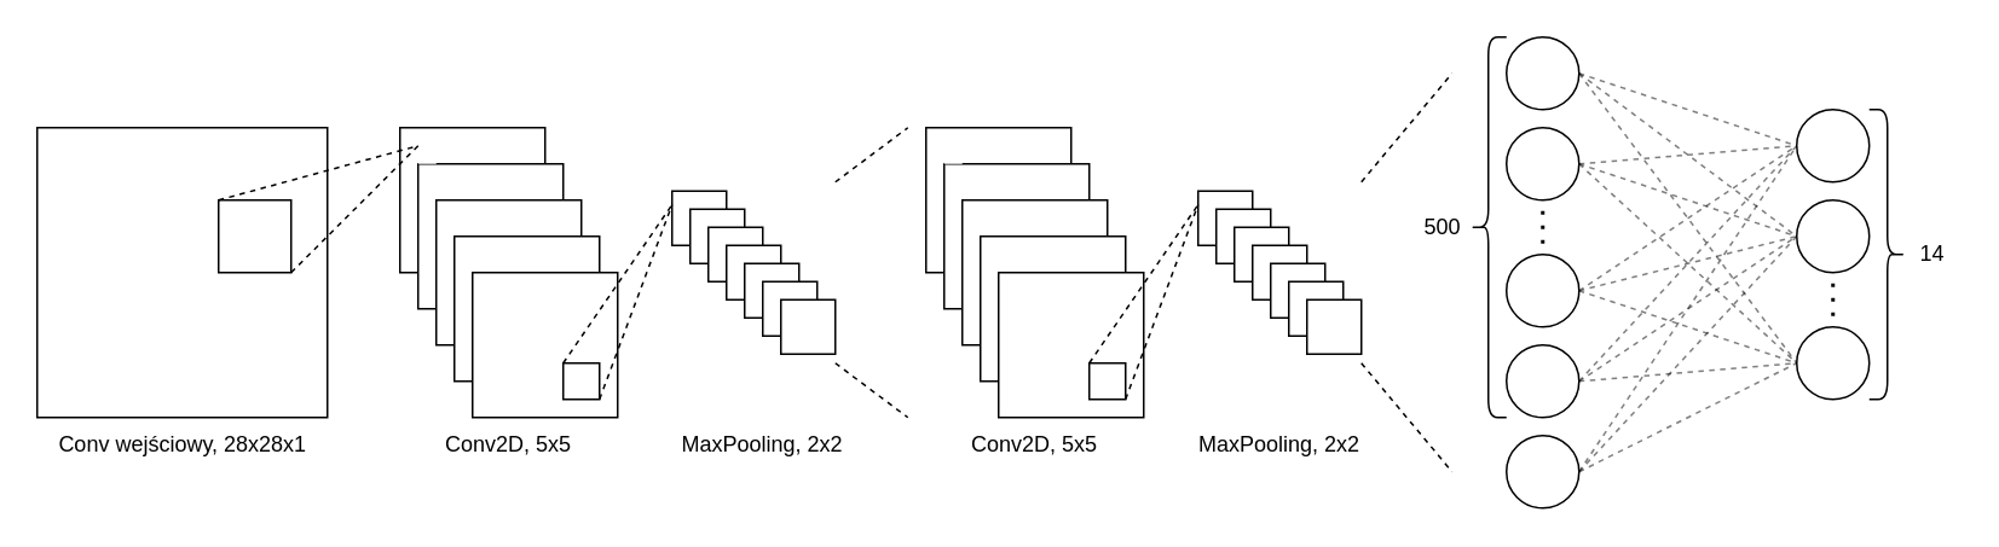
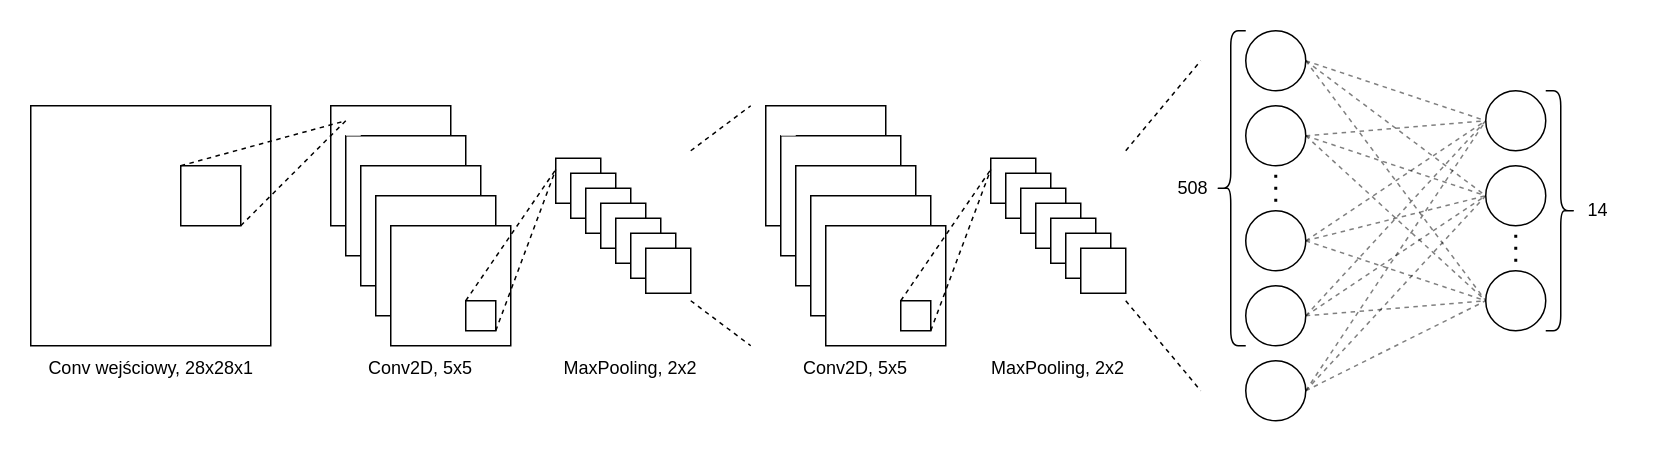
  <mxCell id="0" />
  <mxCell id="1" parent="0" />
  <mxCell id="2" value="" style="whiteSpace=wrap;html=1;aspect=fixed;" vertex="1" parent="1"><mxGeometry x="220" y="70" width="80" height="80" as="geometry" /></mxCell>
  <mxCell id="3" value="" style="whiteSpace=wrap;html=1;aspect=fixed;" vertex="1" parent="1"><mxGeometry x="230" y="90" width="80" height="80" as="geometry" /></mxCell>
  <mxCell id="4" value="" style="whiteSpace=wrap;html=1;aspect=fixed;" vertex="1" parent="1"><mxGeometry x="240" y="110" width="80" height="80" as="geometry" /></mxCell>
  <mxCell id="5" value="" style="whiteSpace=wrap;html=1;aspect=fixed;" vertex="1" parent="1"><mxGeometry x="250" y="130" width="80" height="80" as="geometry" /></mxCell>
  <mxCell id="6" value="" style="whiteSpace=wrap;html=1;aspect=fixed;" vertex="1" parent="1"><mxGeometry x="260" y="150" width="80" height="80" as="geometry" /></mxCell>
  <mxCell id="7" value="" style="ellipse;whiteSpace=wrap;html=1;aspect=fixed;" vertex="1" parent="1"><mxGeometry x="830" y="20" width="40" height="40" as="geometry" /></mxCell>
  <mxCell id="8" value="" style="ellipse;whiteSpace=wrap;html=1;aspect=fixed;" vertex="1" parent="1"><mxGeometry x="830" y="190" width="40" height="40" as="geometry" /></mxCell>
  <mxCell id="9" value="" style="ellipse;whiteSpace=wrap;html=1;aspect=fixed;" vertex="1" parent="1"><mxGeometry x="830" y="140" width="40" height="40" as="geometry" /></mxCell>
  <mxCell id="10" value="" style="ellipse;whiteSpace=wrap;html=1;aspect=fixed;" vertex="1" parent="1"><mxGeometry x="830" y="70" width="40" height="40" as="geometry" /></mxCell>
  <mxCell id="11" value="" style="endArrow=none;dashed=1;html=1;dashPattern=1 3;strokeWidth=2;rounded=0;" edge="1" parent="1"><mxGeometry width="50" height="50" relative="1" as="geometry"><mxPoint x="850" y="134" as="sourcePoint" /><mxPoint x="850" y="115" as="targetPoint" /></mxGeometry></mxCell>
  <mxCell id="12" value="" style="ellipse;whiteSpace=wrap;html=1;aspect=fixed;" vertex="1" parent="1"><mxGeometry x="830" y="240" width="40" height="40" as="geometry" /></mxCell>
  <mxCell id="13" value="" style="ellipse;whiteSpace=wrap;html=1;aspect=fixed;" vertex="1" parent="1"><mxGeometry x="990" y="60" width="40" height="40" as="geometry" /></mxCell>
  <mxCell id="14" value="" style="ellipse;whiteSpace=wrap;html=1;aspect=fixed;" vertex="1" parent="1"><mxGeometry x="990" y="180" width="40" height="40" as="geometry" /></mxCell>
  <mxCell id="15" value="" style="ellipse;whiteSpace=wrap;html=1;aspect=fixed;" vertex="1" parent="1"><mxGeometry x="990" y="110" width="40" height="40" as="geometry" /></mxCell>
  <mxCell id="16" value="" style="endArrow=none;dashed=1;html=1;dashPattern=1 3;strokeWidth=2;rounded=0;" edge="1" parent="1"><mxGeometry width="50" height="50" relative="1" as="geometry"><mxPoint x="1010" y="174" as="sourcePoint" /><mxPoint x="1010" y="155" as="targetPoint" /></mxGeometry></mxCell>
  <mxCell id="17" value="" style="shape=curlyBracket;whiteSpace=wrap;html=1;rounded=1;flipH=1;labelPosition=right;verticalLabelPosition=middle;align=left;verticalAlign=middle;" vertex="1" parent="1"><mxGeometry x="1030" y="60" width="20" height="160" as="geometry" /></mxCell>
  <mxCell id="18" value="" style="shape=curlyBracket;whiteSpace=wrap;html=1;rounded=1;labelPosition=left;verticalLabelPosition=middle;align=right;verticalAlign=middle;size=0.5;" vertex="1" parent="1"><mxGeometry x="810" y="20" width="20" height="210" as="geometry" /></mxCell>
  <mxCell id="19" value="" style="endArrow=none;dashed=1;html=1;rounded=0;exitX=1;exitY=0.5;exitDx=0;exitDy=0;entryX=0;entryY=0.5;entryDx=0;entryDy=0;opacity=50;" edge="1" parent="1" source="7" target="13"><mxGeometry width="50" height="50" relative="1" as="geometry"><mxPoint x="883" y="35" as="sourcePoint" /><mxPoint x="1003" y="-5" as="targetPoint" /></mxGeometry></mxCell>
  <mxCell id="20" value="" style="endArrow=none;dashed=1;html=1;rounded=0;exitX=1;exitY=0.5;exitDx=0;exitDy=0;opacity=50;entryX=0;entryY=0.5;entryDx=0;entryDy=0;" edge="1" parent="1" source="8" target="13"><mxGeometry width="50" height="50" relative="1" as="geometry"><mxPoint x="883" y="35" as="sourcePoint" /><mxPoint x="880" y="180" as="targetPoint" /></mxGeometry></mxCell>
  <mxCell id="21" value="" style="endArrow=none;dashed=1;html=1;rounded=0;entryX=0;entryY=0.5;entryDx=0;entryDy=0;opacity=50;exitX=1;exitY=0.5;exitDx=0;exitDy=0;" edge="1" parent="1" source="7" target="15"><mxGeometry width="50" height="50" relative="1" as="geometry"><mxPoint x="883" y="35" as="sourcePoint" /><mxPoint x="1003" y="45" as="targetPoint" /></mxGeometry></mxCell>
  <mxCell id="22" value="" style="endArrow=none;dashed=1;html=1;rounded=0;entryX=0;entryY=0.5;entryDx=0;entryDy=0;opacity=50;exitX=1;exitY=0.5;exitDx=0;exitDy=0;" edge="1" parent="1" source="7" target="14"><mxGeometry width="50" height="50" relative="1" as="geometry"><mxPoint x="883" y="35" as="sourcePoint" /><mxPoint x="1003" y="115" as="targetPoint" /></mxGeometry></mxCell>
  <mxCell id="23" value="" style="endArrow=none;dashed=1;html=1;rounded=0;entryX=0;entryY=0.5;entryDx=0;entryDy=0;exitX=1;exitY=0.5;exitDx=0;exitDy=0;opacity=50;" edge="1" parent="1" source="10" target="13"><mxGeometry width="50" height="50" relative="1" as="geometry"><mxPoint x="884" y="95" as="sourcePoint" /><mxPoint x="1004" y="5" as="targetPoint" /></mxGeometry></mxCell>
  <mxCell id="24" value="" style="endArrow=none;dashed=1;html=1;rounded=0;entryX=0;entryY=0.5;entryDx=0;entryDy=0;exitX=1;exitY=0.5;exitDx=0;exitDy=0;opacity=50;" edge="1" parent="1" source="10" target="15"><mxGeometry width="50" height="50" relative="1" as="geometry"><mxPoint x="884" y="95" as="sourcePoint" /><mxPoint x="1003" y="55" as="targetPoint" /></mxGeometry></mxCell>
  <mxCell id="25" value="" style="endArrow=none;dashed=1;html=1;rounded=0;entryX=0;entryY=0.5;entryDx=0;entryDy=0;opacity=50;exitX=1;exitY=0.5;exitDx=0;exitDy=0;" edge="1" parent="1" source="10" target="14"><mxGeometry width="50" height="50" relative="1" as="geometry"><mxPoint x="884" y="95" as="sourcePoint" /><mxPoint x="1004" y="125" as="targetPoint" /></mxGeometry></mxCell>
  <mxCell id="26" value="" style="endArrow=none;dashed=1;html=1;rounded=0;exitX=1;exitY=0.5;exitDx=0;exitDy=0;entryX=0;entryY=0.5;entryDx=0;entryDy=0;opacity=50;" edge="1" parent="1" source="12" target="13"><mxGeometry width="50" height="50" relative="1" as="geometry"><mxPoint x="884" y="95" as="sourcePoint" /><mxPoint x="1004" y="175" as="targetPoint" /></mxGeometry></mxCell>
  <mxCell id="27" value="" style="endArrow=none;dashed=1;html=1;rounded=0;entryX=0;entryY=0.5;entryDx=0;entryDy=0;exitX=1;exitY=0.5;exitDx=0;exitDy=0;opacity=50;" edge="1" parent="1" source="9" target="15"><mxGeometry width="50" height="50" relative="1" as="geometry"><mxPoint x="884" y="165" as="sourcePoint" /><mxPoint x="1004" y="5" as="targetPoint" /></mxGeometry></mxCell>
  <mxCell id="28" value="" style="endArrow=none;dashed=1;html=1;rounded=0;exitX=1;exitY=0.5;exitDx=0;exitDy=0;entryX=0;entryY=0.5;entryDx=0;entryDy=0;opacity=50;" edge="1" parent="1" source="9" target="13"><mxGeometry width="50" height="50" relative="1" as="geometry"><mxPoint x="884" y="165" as="sourcePoint" /><mxPoint x="1004" y="125" as="targetPoint" /></mxGeometry></mxCell>
  <mxCell id="29" value="" style="endArrow=none;dashed=1;html=1;rounded=0;entryX=0;entryY=0.5;entryDx=0;entryDy=0;opacity=50;exitX=1;exitY=0.5;exitDx=0;exitDy=0;" edge="1" parent="1" source="9" target="14"><mxGeometry width="50" height="50" relative="1" as="geometry"><mxPoint x="884" y="165" as="sourcePoint" /><mxPoint x="1003" y="55" as="targetPoint" /></mxGeometry></mxCell>
  <mxCell id="30" value="" style="endArrow=none;dashed=1;html=1;rounded=0;exitX=1;exitY=0.5;exitDx=0;exitDy=0;entryX=0;entryY=0.5;entryDx=0;entryDy=0;opacity=50;" edge="1" parent="1" source="8" target="14"><mxGeometry width="50" height="50" relative="1" as="geometry"><mxPoint x="884" y="165" as="sourcePoint" /><mxPoint x="1004" y="175" as="targetPoint" /></mxGeometry></mxCell>
  <mxCell id="31" value="" style="endArrow=none;dashed=1;html=1;rounded=0;exitX=1;exitY=0.5;exitDx=0;exitDy=0;entryX=0;entryY=0.5;entryDx=0;entryDy=0;opacity=50;" edge="1" parent="1" source="8" target="15"><mxGeometry width="50" height="50" relative="1" as="geometry"><mxPoint x="880" y="270" as="sourcePoint" /><mxPoint x="1014" y="185" as="targetPoint" /></mxGeometry></mxCell>
  <mxCell id="32" value="" style="endArrow=none;dashed=1;html=1;rounded=0;exitX=1;exitY=0.5;exitDx=0;exitDy=0;entryX=0;entryY=0.5;entryDx=0;entryDy=0;opacity=50;" edge="1" parent="1" source="12" target="14"><mxGeometry width="50" height="50" relative="1" as="geometry"><mxPoint x="880" y="220" as="sourcePoint" /><mxPoint x="1014" y="185" as="targetPoint" /></mxGeometry></mxCell>
  <mxCell id="33" value="" style="endArrow=none;dashed=1;html=1;rounded=0;exitX=1;exitY=0.5;exitDx=0;exitDy=0;entryX=0;entryY=0.5;entryDx=0;entryDy=0;opacity=50;" edge="1" parent="1" source="12" target="15"><mxGeometry width="50" height="50" relative="1" as="geometry"><mxPoint x="880" y="220" as="sourcePoint" /><mxPoint x="1013" y="175" as="targetPoint" /></mxGeometry></mxCell>
  <mxCell id="34" value="14" style="text;html=1;strokeColor=none;fillColor=none;align=center;verticalAlign=middle;whiteSpace=wrap;rounded=0;" vertex="1" parent="1"><mxGeometry x="1050" y="132.5" width="30" height="15" as="geometry" /></mxCell>
  <mxCell id="35" value="" style="whiteSpace=wrap;html=1;aspect=fixed;" vertex="1" parent="1"><mxGeometry x="20" y="70" width="160" height="160" as="geometry" /></mxCell>
  <mxCell id="36" value="" style="whiteSpace=wrap;html=1;aspect=fixed;" vertex="1" parent="1"><mxGeometry x="120" y="110" width="40" height="40" as="geometry" /></mxCell>
  <mxCell id="37" value="" style="endArrow=none;dashed=1;html=1;rounded=0;exitX=0;exitY=0;exitDx=0;exitDy=0;entryX=0;entryY=0;entryDx=0;entryDy=0;" edge="1" parent="1" source="36" target="38"><mxGeometry width="50" height="50" relative="1" as="geometry"><mxPoint x="290" y="220" as="sourcePoint" /><mxPoint x="210" y="80" as="targetPoint" /></mxGeometry></mxCell>
  <mxCell id="38" value="" style="rounded=0;whiteSpace=wrap;html=1;strokeColor=none;" vertex="1" parent="1"><mxGeometry x="230" y="80" width="10" height="10" as="geometry" /></mxCell>
  <mxCell id="39" value="" style="endArrow=none;dashed=1;html=1;rounded=0;exitX=1;exitY=1;exitDx=0;exitDy=0;entryX=0;entryY=0;entryDx=0;entryDy=0;" edge="1" parent="1" source="36" target="38"><mxGeometry width="50" height="50" relative="1" as="geometry"><mxPoint x="240" y="170" as="sourcePoint" /><mxPoint x="290" y="120" as="targetPoint" /></mxGeometry></mxCell>
  <mxCell id="40" value="" style="whiteSpace=wrap;html=1;aspect=fixed;" vertex="1" parent="1"><mxGeometry x="370" y="105" width="30" height="30" as="geometry" /></mxCell>
  <mxCell id="41" value="" style="whiteSpace=wrap;html=1;aspect=fixed;" vertex="1" parent="1"><mxGeometry x="380" y="115" width="30" height="30" as="geometry" /></mxCell>
  <mxCell id="42" value="" style="whiteSpace=wrap;html=1;aspect=fixed;" vertex="1" parent="1"><mxGeometry x="390" y="125" width="30" height="30" as="geometry" /></mxCell>
  <mxCell id="43" value="" style="whiteSpace=wrap;html=1;aspect=fixed;" vertex="1" parent="1"><mxGeometry x="400" y="135" width="30" height="30" as="geometry" /></mxCell>
  <mxCell id="44" value="" style="whiteSpace=wrap;html=1;aspect=fixed;" vertex="1" parent="1"><mxGeometry x="410" y="145" width="30" height="30" as="geometry" /></mxCell>
  <mxCell id="45" value="" style="whiteSpace=wrap;html=1;aspect=fixed;" vertex="1" parent="1"><mxGeometry x="420" y="155" width="30" height="30" as="geometry" /></mxCell>
  <mxCell id="46" value="" style="whiteSpace=wrap;html=1;aspect=fixed;" vertex="1" parent="1"><mxGeometry x="430" y="165" width="30" height="30" as="geometry" /></mxCell>
  <mxCell id="47" value="" style="whiteSpace=wrap;html=1;aspect=fixed;" vertex="1" parent="1"><mxGeometry x="310" y="200" width="20" height="20" as="geometry" /></mxCell>
  <mxCell id="48" value="" style="endArrow=none;dashed=1;html=1;rounded=0;exitX=0;exitY=0;exitDx=0;exitDy=0;entryX=0;entryY=0.25;entryDx=0;entryDy=0;" edge="1" parent="1" source="47" target="40"><mxGeometry width="50" height="50" relative="1" as="geometry"><mxPoint x="340" y="280" as="sourcePoint" /><mxPoint x="390" y="230" as="targetPoint" /></mxGeometry></mxCell>
  <mxCell id="49" value="" style="endArrow=none;dashed=1;html=1;rounded=0;exitX=1;exitY=1;exitDx=0;exitDy=0;entryX=0;entryY=0.25;entryDx=0;entryDy=0;" edge="1" parent="1" source="47" target="40"><mxGeometry width="50" height="50" relative="1" as="geometry"><mxPoint x="340" y="280" as="sourcePoint" /><mxPoint x="390" y="230" as="targetPoint" /></mxGeometry></mxCell>
  <mxCell id="50" value="" style="whiteSpace=wrap;html=1;aspect=fixed;" vertex="1" parent="1"><mxGeometry x="510" y="70" width="80" height="80" as="geometry" /></mxCell>
  <mxCell id="51" value="" style="whiteSpace=wrap;html=1;aspect=fixed;" vertex="1" parent="1"><mxGeometry x="520" y="90" width="80" height="80" as="geometry" /></mxCell>
  <mxCell id="52" value="" style="whiteSpace=wrap;html=1;aspect=fixed;" vertex="1" parent="1"><mxGeometry x="530" y="110" width="80" height="80" as="geometry" /></mxCell>
  <mxCell id="53" value="" style="whiteSpace=wrap;html=1;aspect=fixed;" vertex="1" parent="1"><mxGeometry x="540" y="130" width="80" height="80" as="geometry" /></mxCell>
  <mxCell id="54" value="" style="whiteSpace=wrap;html=1;aspect=fixed;" vertex="1" parent="1"><mxGeometry x="550" y="150" width="80" height="80" as="geometry" /></mxCell>
  <mxCell id="55" value="" style="rounded=0;whiteSpace=wrap;html=1;strokeColor=none;" vertex="1" parent="1"><mxGeometry x="520" y="80" width="10" height="10" as="geometry" /></mxCell>
  <mxCell id="56" value="" style="whiteSpace=wrap;html=1;aspect=fixed;" vertex="1" parent="1"><mxGeometry x="660" y="105" width="30" height="30" as="geometry" /></mxCell>
  <mxCell id="57" value="" style="whiteSpace=wrap;html=1;aspect=fixed;" vertex="1" parent="1"><mxGeometry x="670" y="115" width="30" height="30" as="geometry" /></mxCell>
  <mxCell id="58" value="" style="whiteSpace=wrap;html=1;aspect=fixed;" vertex="1" parent="1"><mxGeometry x="680" y="125" width="30" height="30" as="geometry" /></mxCell>
  <mxCell id="59" value="" style="whiteSpace=wrap;html=1;aspect=fixed;" vertex="1" parent="1"><mxGeometry x="690" y="135" width="30" height="30" as="geometry" /></mxCell>
  <mxCell id="60" value="" style="whiteSpace=wrap;html=1;aspect=fixed;" vertex="1" parent="1"><mxGeometry x="700" y="145" width="30" height="30" as="geometry" /></mxCell>
  <mxCell id="61" value="" style="whiteSpace=wrap;html=1;aspect=fixed;" vertex="1" parent="1"><mxGeometry x="710" y="155" width="30" height="30" as="geometry" /></mxCell>
  <mxCell id="62" value="" style="whiteSpace=wrap;html=1;aspect=fixed;" vertex="1" parent="1"><mxGeometry x="720" y="165" width="30" height="30" as="geometry" /></mxCell>
  <mxCell id="63" value="" style="whiteSpace=wrap;html=1;aspect=fixed;" vertex="1" parent="1"><mxGeometry x="600" y="200" width="20" height="20" as="geometry" /></mxCell>
  <mxCell id="64" value="" style="endArrow=none;dashed=1;html=1;rounded=0;exitX=0;exitY=0;exitDx=0;exitDy=0;entryX=0;entryY=0.25;entryDx=0;entryDy=0;" edge="1" parent="1" source="63" target="56"><mxGeometry width="50" height="50" relative="1" as="geometry"><mxPoint x="630" y="280" as="sourcePoint" /><mxPoint x="680" y="230" as="targetPoint" /></mxGeometry></mxCell>
  <mxCell id="65" value="" style="endArrow=none;dashed=1;html=1;rounded=0;exitX=1;exitY=1;exitDx=0;exitDy=0;entryX=0;entryY=0.25;entryDx=0;entryDy=0;" edge="1" parent="1" source="63" target="56"><mxGeometry width="50" height="50" relative="1" as="geometry"><mxPoint x="630" y="280" as="sourcePoint" /><mxPoint x="680" y="230" as="targetPoint" /></mxGeometry></mxCell>
- <mxCell id="66" value="500" style="text;html=1;strokeColor=none;fillColor=none;align=center;verticalAlign=middle;whiteSpace=wrap;rounded=0;" vertex="1" parent="1"><mxGeometry x="780" y="117.5" width="30" height="15" as="geometry" /></mxCell>
+ <mxCell id="66" value="508" style="text;html=1;strokeColor=none;fillColor=none;align=center;verticalAlign=middle;whiteSpace=wrap;rounded=0;" vertex="1" parent="1"><mxGeometry x="780" y="117.5" width="30" height="15" as="geometry" /></mxCell>
  <mxCell id="67" value="" style="endArrow=none;dashed=1;html=1;rounded=0;" edge="1" parent="1"><mxGeometry width="50" height="50" relative="1" as="geometry"><mxPoint x="750" y="200" as="sourcePoint" /><mxPoint x="800" y="260" as="targetPoint" /></mxGeometry></mxCell>
  <mxCell id="68" value="" style="endArrow=none;dashed=1;html=1;rounded=0;" edge="1" parent="1"><mxGeometry width="50" height="50" relative="1" as="geometry"><mxPoint x="750" y="100" as="sourcePoint" /><mxPoint x="800" y="40" as="targetPoint" /></mxGeometry></mxCell>
  <mxCell id="69" value="" style="endArrow=none;dashed=1;html=1;rounded=0;" edge="1" parent="1"><mxGeometry width="50" height="50" relative="1" as="geometry"><mxPoint x="460" y="200" as="sourcePoint" /><mxPoint x="500" y="230" as="targetPoint" /></mxGeometry></mxCell>
  <mxCell id="70" value="" style="endArrow=none;dashed=1;html=1;rounded=0;" edge="1" parent="1"><mxGeometry width="50" height="50" relative="1" as="geometry"><mxPoint x="460" y="100" as="sourcePoint" /><mxPoint x="500" y="70" as="targetPoint" /></mxGeometry></mxCell>
  <mxCell id="71" value="Conv wejściowy, 28x28x1" style="text;html=1;align=center;verticalAlign=middle;resizable=0;points=[];autosize=1;strokeColor=none;fillColor=none;" vertex="1" parent="1"><mxGeometry x="20" y="230" width="160" height="30" as="geometry" /></mxCell>
  <mxCell id="72" value="Conv2D, 5x5" style="text;html=1;strokeColor=none;fillColor=none;align=center;verticalAlign=middle;whiteSpace=wrap;rounded=0;" vertex="1" parent="1"><mxGeometry x="220" y="230" width="120" height="30" as="geometry" /></mxCell>
  <mxCell id="73" value="MaxPooling, 2x2" style="text;html=1;strokeColor=none;fillColor=none;align=center;verticalAlign=middle;whiteSpace=wrap;rounded=0;" vertex="1" parent="1"><mxGeometry x="370" y="230" width="100" height="30" as="geometry" /></mxCell>
  <mxCell id="74" value="Conv2D, 5x5" style="text;html=1;strokeColor=none;fillColor=none;align=center;verticalAlign=middle;whiteSpace=wrap;rounded=0;" vertex="1" parent="1"><mxGeometry x="510" y="230" width="120" height="30" as="geometry" /></mxCell>
  <mxCell id="75" value="MaxPooling, 2x2" style="text;html=1;strokeColor=none;fillColor=none;align=center;verticalAlign=middle;whiteSpace=wrap;rounded=0;" vertex="1" parent="1"><mxGeometry x="655" y="230" width="100" height="30" as="geometry" /></mxCell>
